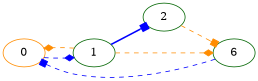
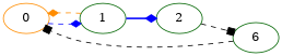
  digraph {
    rankdir=LR
    node [color=darkgreen]
    edge [arrowhead=diamond color=blue heightLimit=3 primaryType=sideStreet secondaryType=none style=dashed village=Stuttgart weight=20]
    0 [color=darkorange]
    1
    2
    n4 [label=6]
    0 -> 1 [secondaryType=oneWayStreet]
    1 -> 0 [color=darkorange secondaryType=oneWayStreet weight=10]
-   1 -> 2 [arrowhead=box style=bold]
-   1 -> n4 [color=darkorange primaryType=mainStreet weight=50]
-   2 -> n4 [arrowhead=box color=darkorange]
-   n4 -> 0 [arrowhead=box]
+   1 -> 2 [style=bold]
+   2 -> n4 [arrowhead=box color=black]
+   n4 -> 0 [arrowhead=box color=black]
  }
